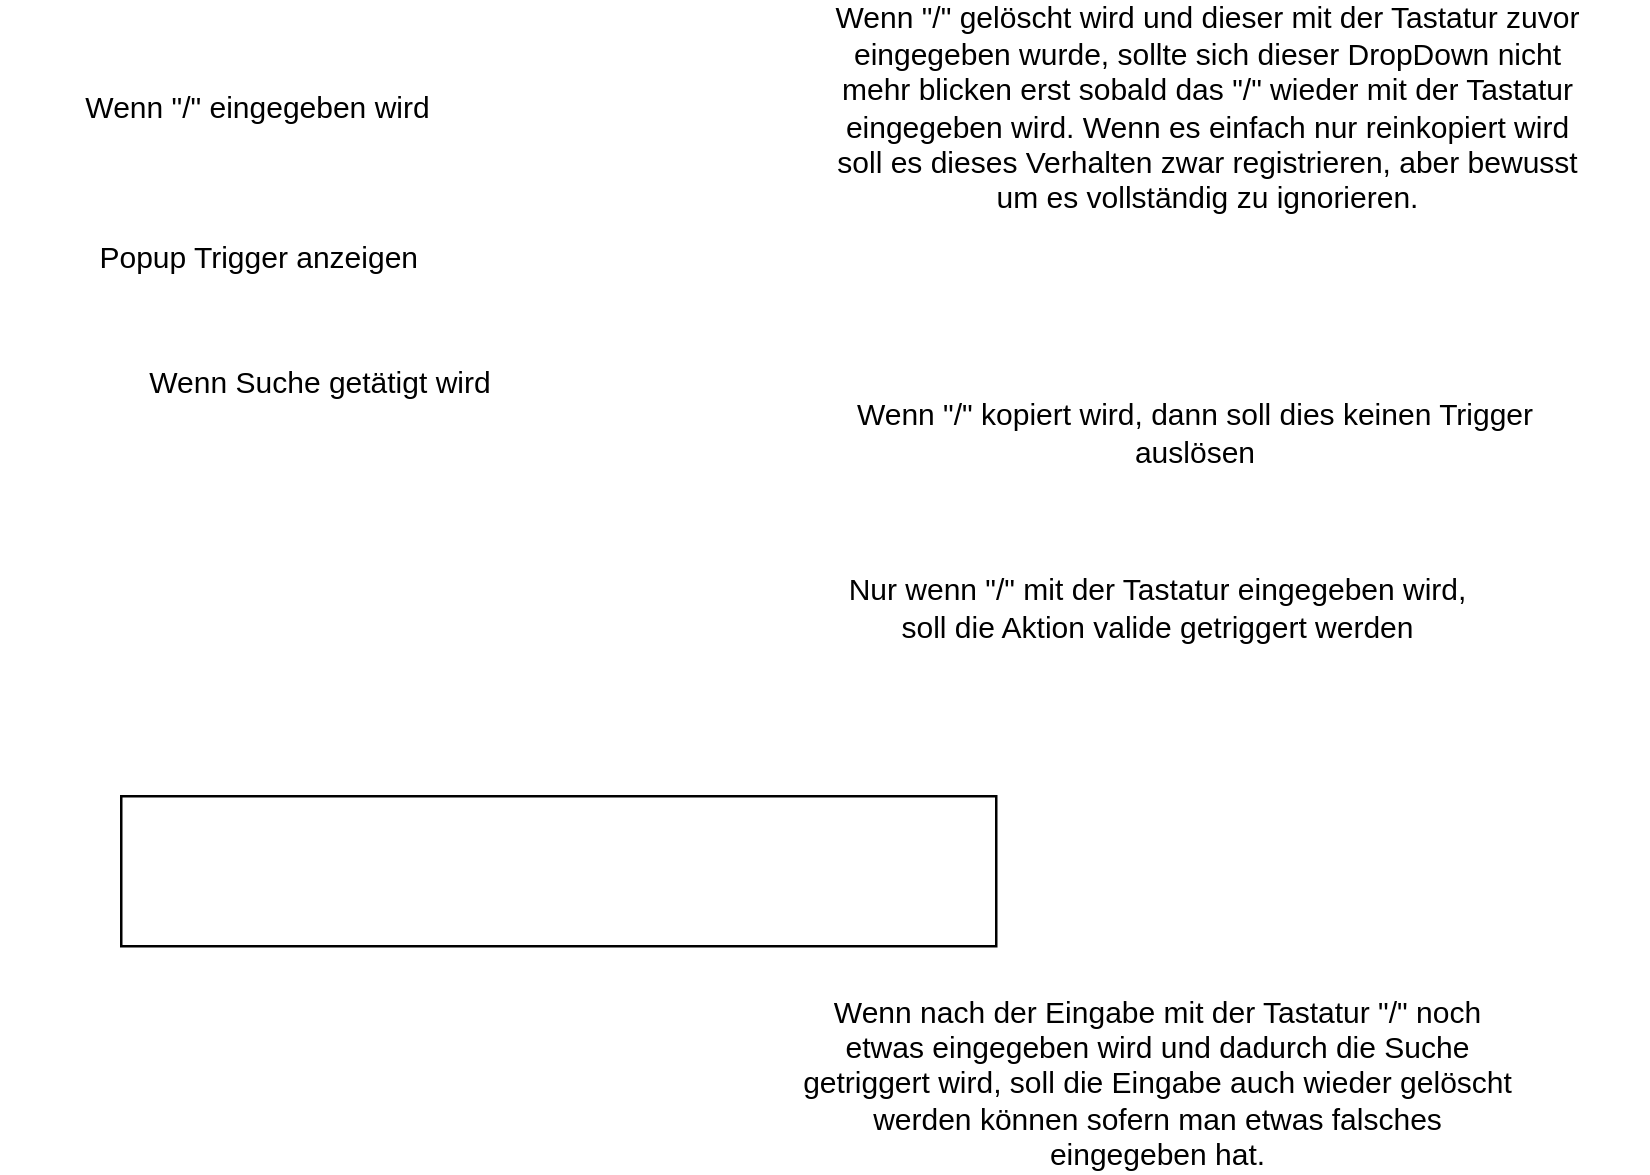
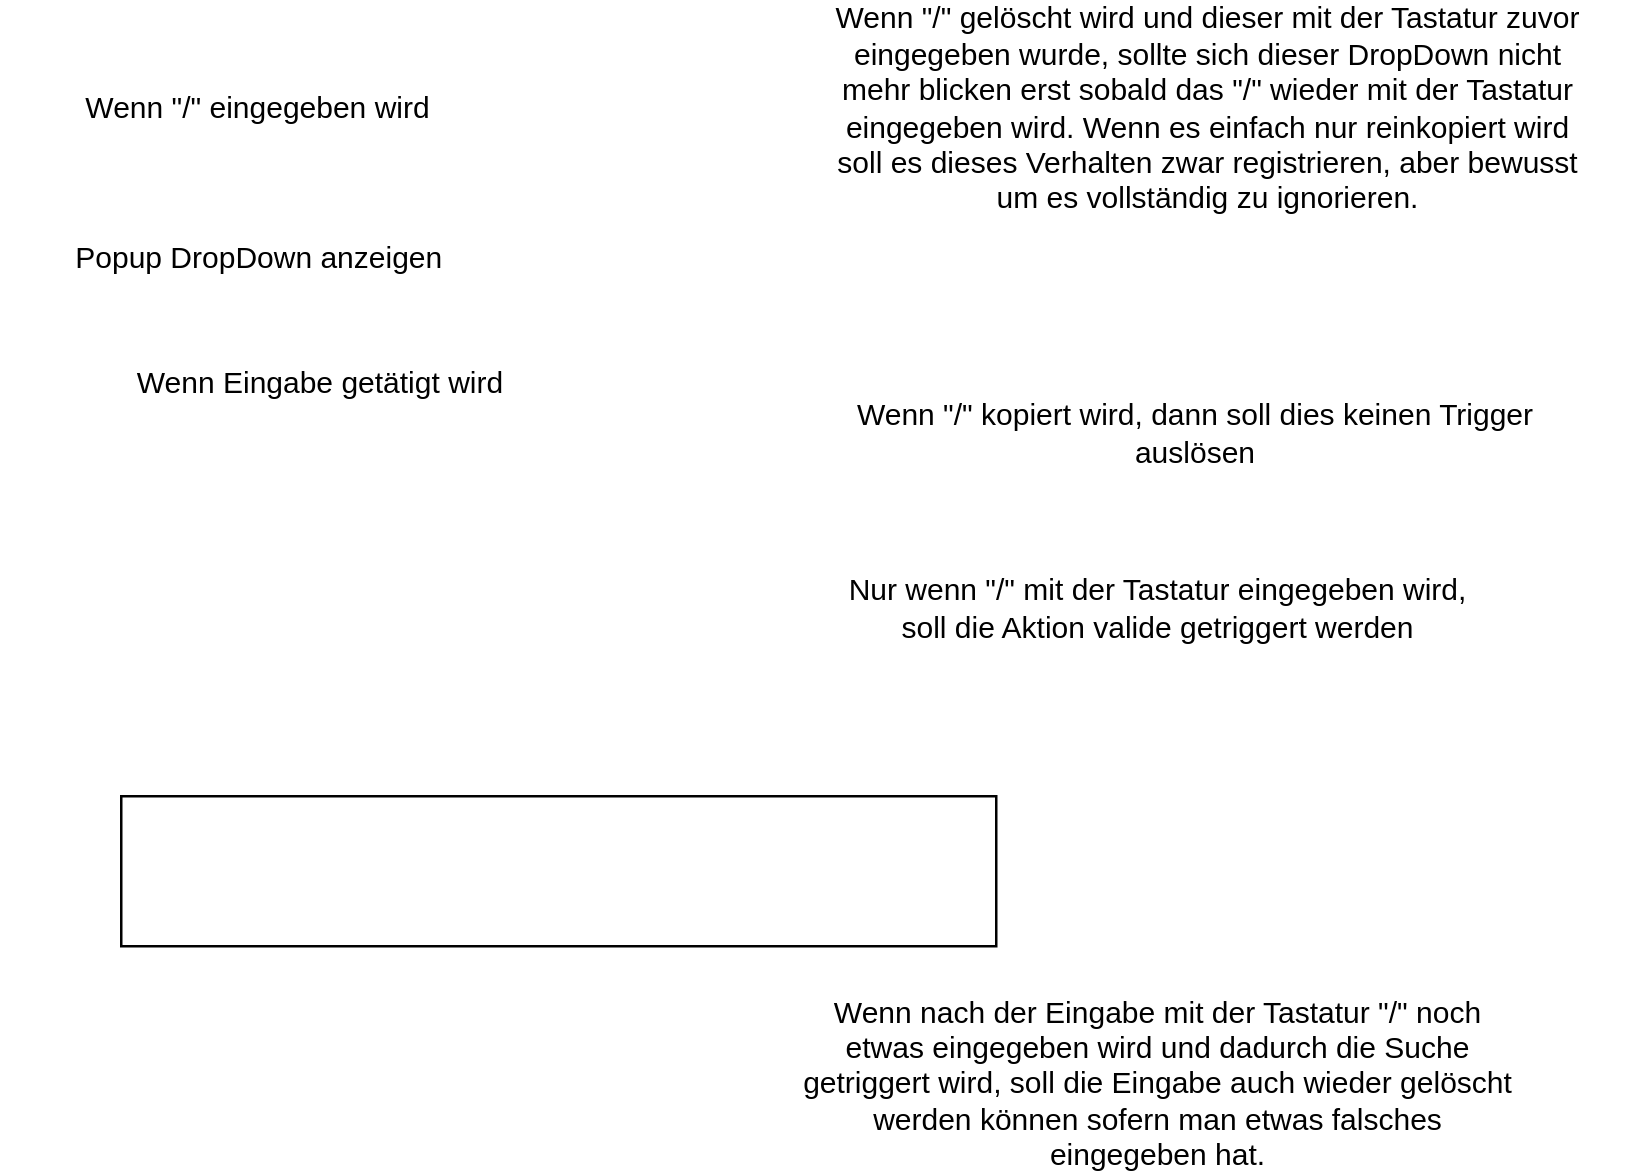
  <mxCell id="0" />
  <mxCell id="1" parent="0" />
  <mxCell id="2" value="" style="rounded=0;whiteSpace=wrap;html=1;" vertex="1" parent="1"><mxGeometry x="48" y="310" width="350" height="60" as="geometry" /></mxCell>
  <mxCell id="3" value="Wenn &quot;/&quot; eingegeben wird" style="text;html=1;align=center;verticalAlign=middle;whiteSpace=wrap;rounded=0;" vertex="1" parent="1"><mxGeometry x="28" y="20" width="150" height="30" as="geometry" /></mxCell>
- <mxCell id="4" value="Popup Trigger anzeigen" style="text;html=1;align=center;verticalAlign=middle;whiteSpace=wrap;rounded=0;" vertex="1" parent="1"><mxGeometry x="20.5" y="80" width="165" height="30" as="geometry" /></mxCell>
- <mxCell id="5" value="Wenn Suche getätigt wird" style="text;html=1;align=center;verticalAlign=middle;whiteSpace=wrap;rounded=0;" vertex="1" parent="1"><mxGeometry x="38" y="130" width="180" height="30" as="geometry" /></mxCell>
+ <mxCell id="4" value="Popup DropDown anzeigen" style="text;html=1;align=center;verticalAlign=middle;whiteSpace=wrap;rounded=0;" vertex="1" parent="1"><mxGeometry x="20.5" y="80" width="165" height="30" as="geometry" /></mxCell>
+ <mxCell id="5" value="Wenn Eingabe getätigt wird" style="text;html=1;align=center;verticalAlign=middle;whiteSpace=wrap;rounded=0;" vertex="1" parent="1"><mxGeometry x="38" y="130" width="180" height="30" as="geometry" /></mxCell>
  <mxCell id="6" value="Wenn &quot;/&quot; gelöscht wird und dieser mit der Tastatur zuvor eingegeben wurde, sollte sich dieser DropDown nicht mehr blicken erst sobald das &quot;/&quot; wieder mit der Tastatur eingegeben wird. Wenn es einfach nur reinkopiert wird soll es dieses Verhalten zwar registrieren, aber bewusst um es vollständig zu ignorieren." style="text;html=1;align=center;verticalAlign=middle;whiteSpace=wrap;rounded=0;" vertex="1" parent="1"><mxGeometry x="328" y="20" width="310" height="30" as="geometry" /></mxCell>
  <mxCell id="7" value="Wenn &quot;/&quot; kopiert wird, dann soll dies keinen Trigger auslösen" style="text;html=1;align=center;verticalAlign=middle;whiteSpace=wrap;rounded=0;" vertex="1" parent="1"><mxGeometry x="338" y="150" width="280" height="30" as="geometry" /></mxCell>
  <mxCell id="8" value="Nur wenn &quot;/&quot; mit der Tastatur eingegeben wird, soll die Aktion valide getriggert werden" style="text;html=1;align=center;verticalAlign=middle;whiteSpace=wrap;rounded=0;" vertex="1" parent="1"><mxGeometry x="333" y="220" width="260" height="30" as="geometry" /></mxCell>
  <mxCell id="9" value="Wenn nach der Eingabe mit der Tastatur &quot;/&quot; noch etwas eingegeben wird und dadurch die Suche getriggert wird, soll die Eingabe auch wieder gelöscht werden können sofern man etwas falsches eingegeben hat." style="text;html=1;align=center;verticalAlign=middle;whiteSpace=wrap;rounded=0;" vertex="1" parent="1"><mxGeometry x="318" y="410" width="290" height="30" as="geometry" /></mxCell>
